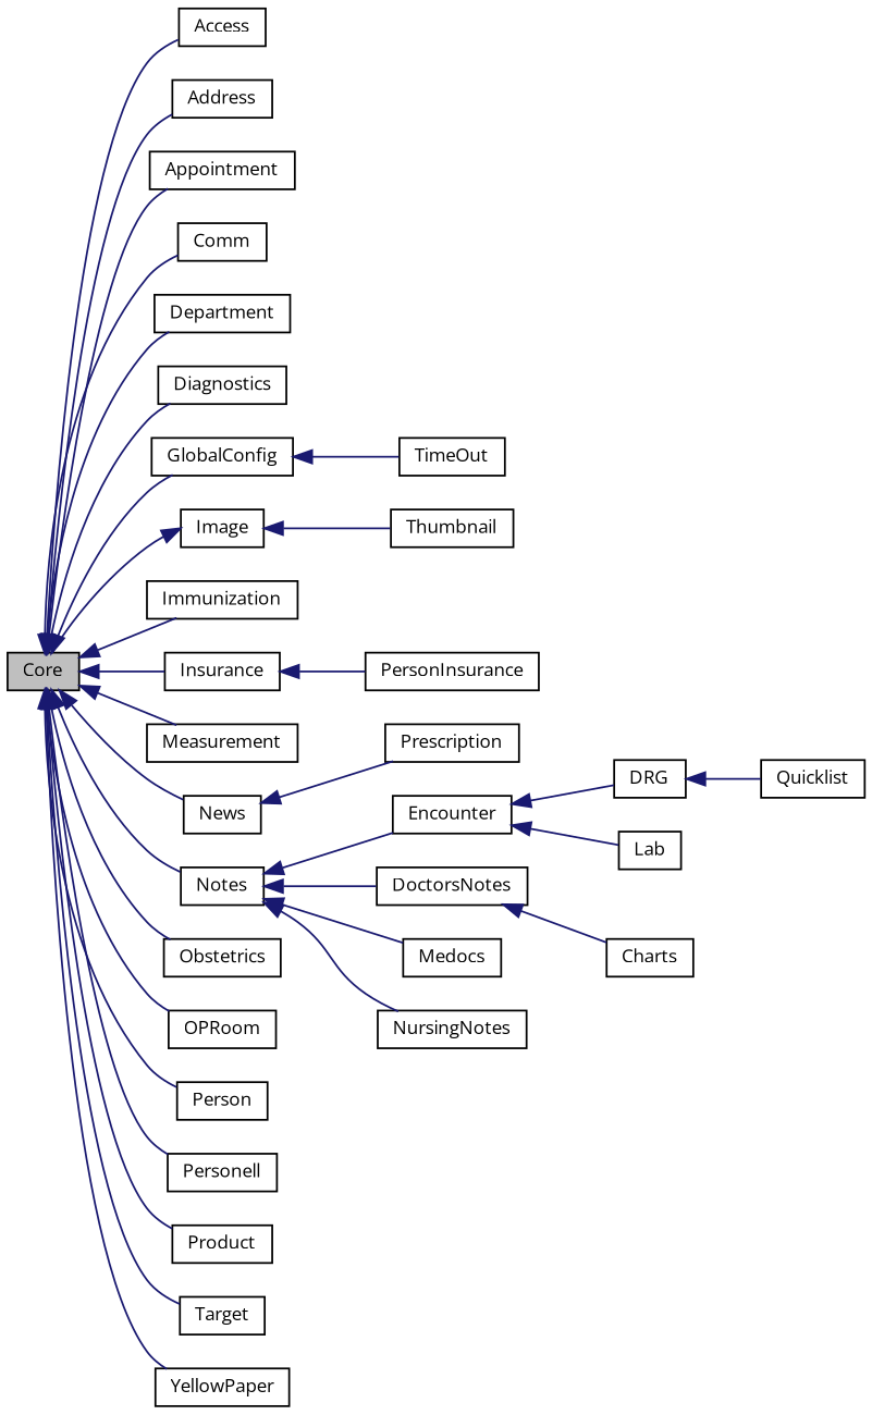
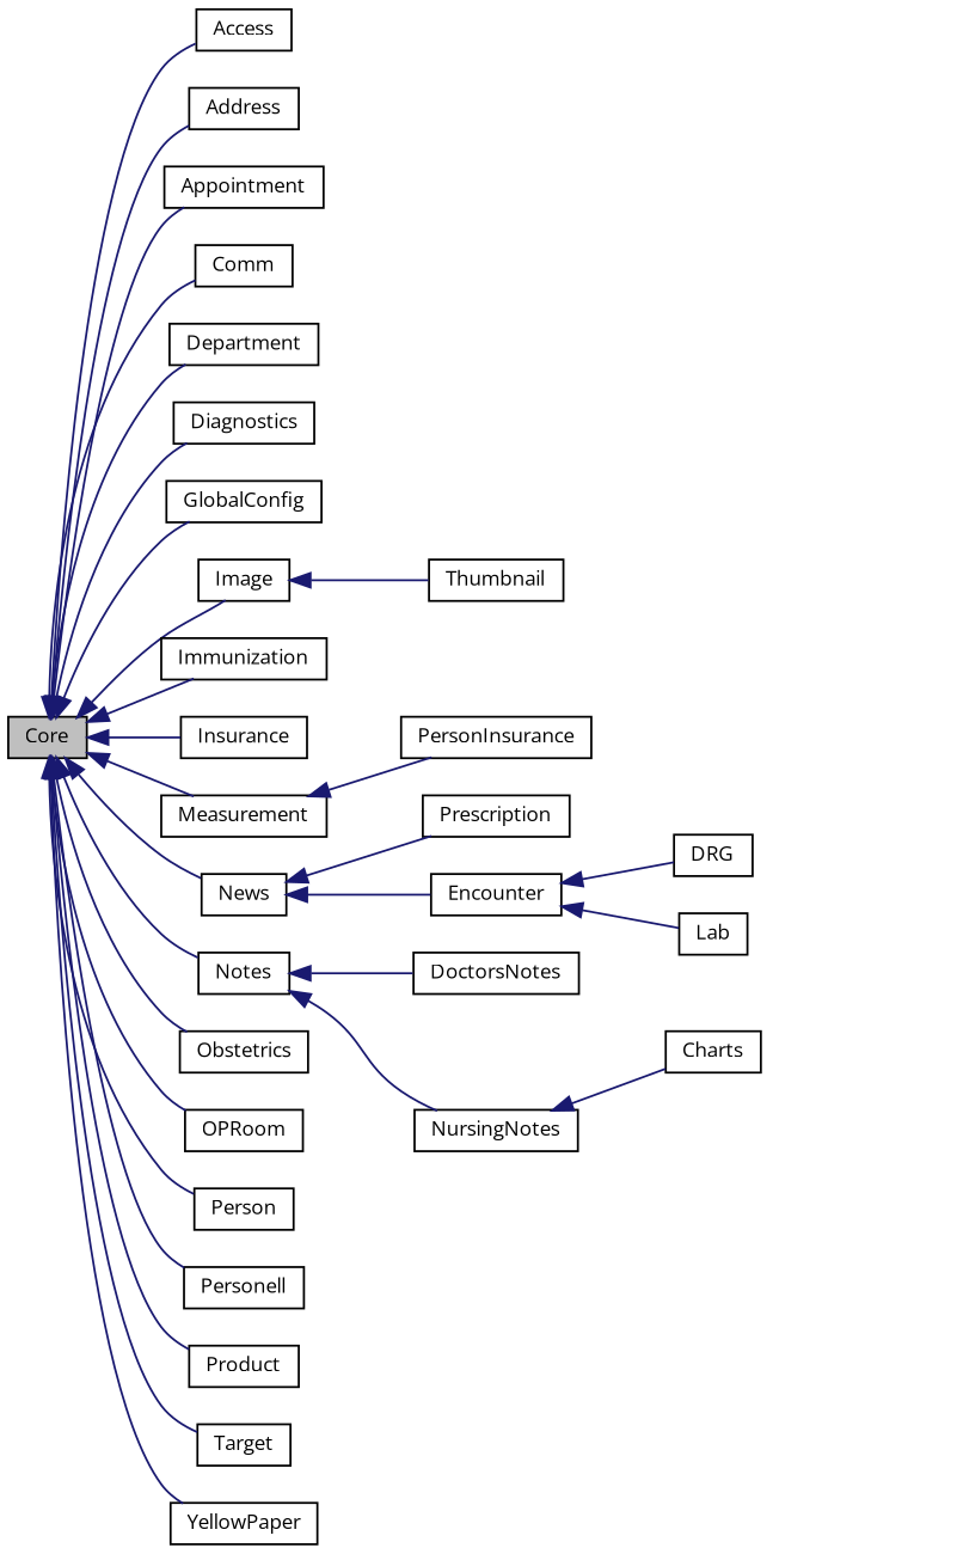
  digraph {
    fontname="Open Sans"
    rankdir=LR
    node [color=black fontname="Open Sans" fontsize=10 shape=record]
    edge [color=midnightblue dir=back fontname="Open Sans" fontsize=10 labelfontname="FreeSans.ttf" labelfontsize=10 style=solid]
    n1 [fillcolor=grey75 fontcolor=black height=0.2 label=Core style=filled width=0.4]
    n2 [height=0.2 label=Access width=0.4]
    n3 [height=0.2 label=Address width=0.4]
    n4 [height=0.2 label=Appointment width=0.4]
    n5 [height=0.2 label=Comm width=0.4]
    n6 [height=0.2 label=Department width=0.4]
    n7 [height=0.2 label=Diagnostics width=0.4]
    n8 [height=0.2 label=GlobalConfig width=0.4]
    n9 [height=0.2 label=Image width=0.4]
    n10 [height=0.2 label=Immunization width=0.4]
    n11 [height=0.2 label=Insurance width=0.4]
    n12 [height=0.2 label=Measurement width=0.4]
    n13 [height=0.2 label=News width=0.4]
    n14 [height=0.2 label=Notes width=0.4]
    n15 [height=0.2 label=Obstetrics width=0.4]
    n16 [height=0.2 label=OPRoom width=0.4]
    n17 [height=0.2 label=Person width=0.4]
    n18 [height=0.2 label=Personell width=0.4]
    n19 [height=0.2 label=Product width=0.4]
    n20 [height=0.2 label=Target width=0.4]
    n21 [height=0.2 label=YellowPaper width=0.4]
-   n22 [height=0.2 label=TimeOut width=0.4]
    n23 [height=0.2 label=Thumbnail width=0.4]
    n24 [height=0.2 label=PersonInsurance width=0.4]
    n25 [height=0.2 label=Prescription width=0.4]
    n26 [height=0.2 label=DoctorsNotes width=0.4]
    n27 [height=0.2 label=Encounter width=0.4]
-   n28 [height=0.2 label=Medocs width=0.4]
    n29 [height=0.2 label=NursingNotes width=0.4]
    n30 [height=0.2 label=DRG width=0.4]
    n31 [height=0.2 label=Lab width=0.4]
    n32 [height=0.2 label=Charts width=0.4]
-   n33 [height=0.2 label=Quicklist width=0.4]
    n1 -> n2
    n1 -> n3
    n1 -> n4
    n1 -> n5
    n1 -> n6
    n1 -> n7
    n1 -> n8
-   n9 -> n1
+   n1 -> n9
    n1 -> n10
    n1 -> n11
    n1 -> n12
    n1 -> n13
    n1 -> n14
    n1 -> n15
    n1 -> n16
    n1 -> n17
    n1 -> n18
    n1 -> n19
    n1 -> n20
    n1 -> n21
-   n8 -> n22
    n9 -> n23
-   n11 -> n24
+   n12 -> n24
    n13 -> n25
    n14 -> n26
-   n14 -> n27
-   n14 -> n28
+   n13 -> n27
    n14 -> n29
    n27 -> n30
    n27 -> n31
-   n26 -> n32
-   n30 -> n33
+   n29 -> n32
  }
